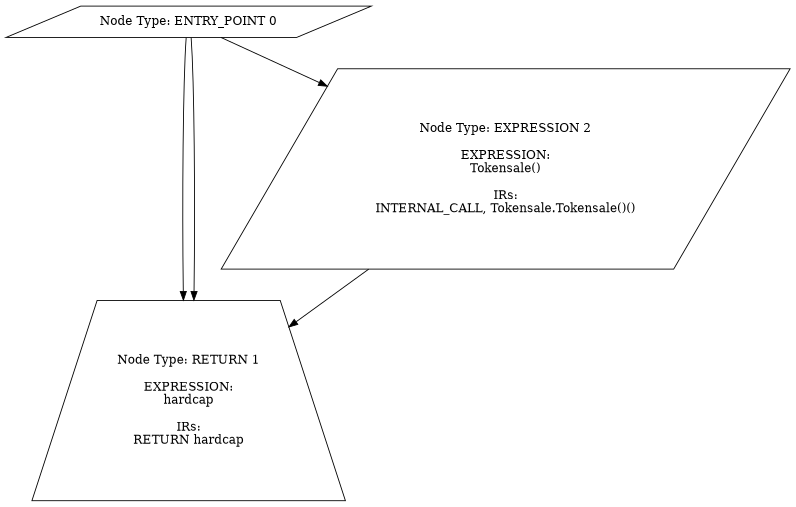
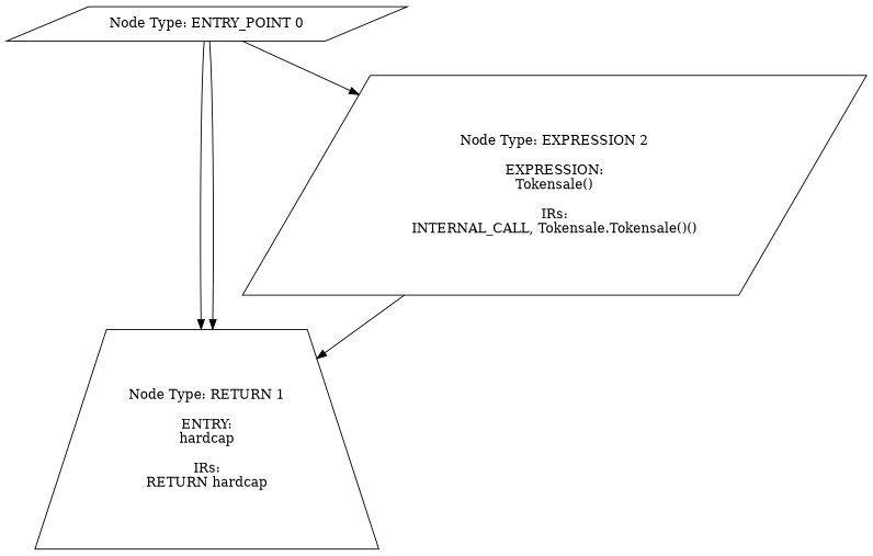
  digraph {
    node [shape=parallelogram]
    n1 [label="Node Type: ENTRY_POINT 0\n"]
-   n2 [label="Node Type: RETURN 1\n\nEXPRESSION:\nhardcap\n\nIRs:\nRETURN hardcap" shape=trapezium]
+   n2 [label="Node Type: RETURN 1\n\nENTRY:\nhardcap\n\nIRs:\nRETURN hardcap" shape=trapezium]
    n3 [label="Node Type: EXPRESSION 2\n\nEXPRESSION:\nTokensale()\n\nIRs:\nINTERNAL_CALL, Tokensale.Tokensale()()"]
    n1 -> n2
    n1 -> n2
    n1 -> n3
    n3 -> n2
  }
